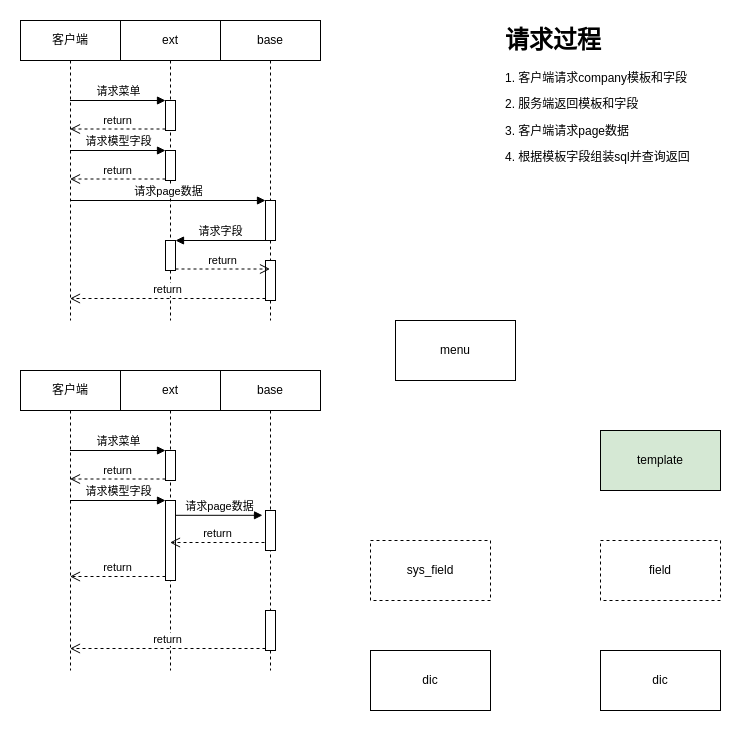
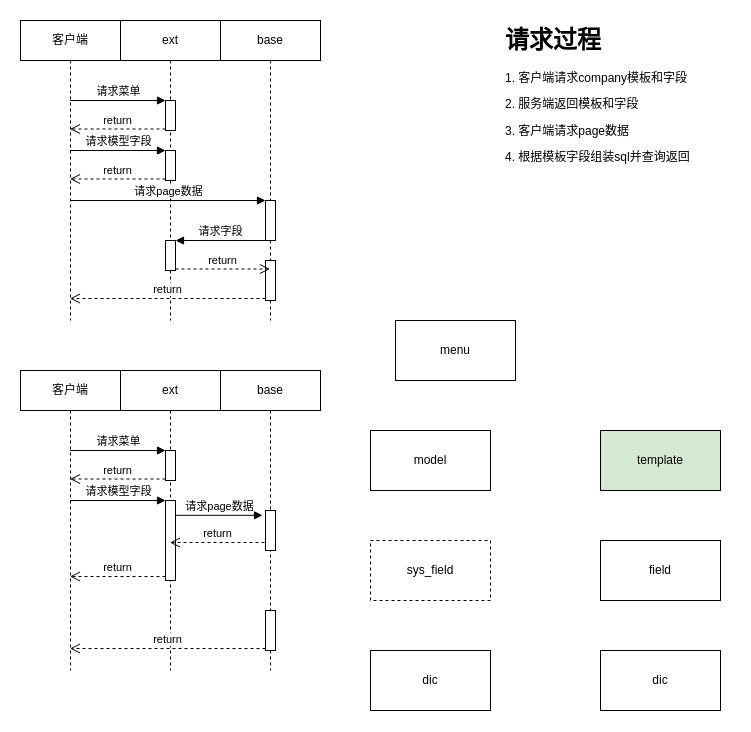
  <mxCell id="0" />
  <mxCell id="1" parent="0" />
+ <mxCell id="2" value="model" style="rounded=0;whiteSpace=wrap;html=1;" vertex="1" parent="1"><mxGeometry x="370" y="430" width="120" height="60" as="geometry" /></mxCell>
  <mxCell id="3" value="template" style="rounded=0;whiteSpace=wrap;html=1;fillColor=#d5e8d4;" vertex="1" parent="1"><mxGeometry x="600" y="430" width="120" height="60" as="geometry" /></mxCell>
  <mxCell id="4" value="sys_field" style="rounded=0;whiteSpace=wrap;html=1;dashed=1;" vertex="1" parent="1"><mxGeometry x="370" y="540" width="120" height="60" as="geometry" /></mxCell>
- <mxCell id="5" value="field" style="rounded=0;whiteSpace=wrap;html=1;dashed=1;" vertex="1" parent="1"><mxGeometry x="600" y="540" width="120" height="60" as="geometry" /></mxCell>
+ <mxCell id="5" value="field" style="rounded=0;whiteSpace=wrap;html=1;" vertex="1" parent="1"><mxGeometry x="600" y="540" width="120" height="60" as="geometry" /></mxCell>
  <mxCell id="6" value="dic" style="rounded=0;whiteSpace=wrap;html=1;" vertex="1" parent="1"><mxGeometry x="370" y="650" width="120" height="60" as="geometry" /></mxCell>
  <mxCell id="7" value="&lt;h1&gt;请求过程&lt;/h1&gt;&lt;p&gt;1. 客户端请求company模板和字段&lt;/p&gt;&lt;p&gt;2. 服务端返回模板和字段&lt;/p&gt;&lt;p&gt;3. 客户端请求page数据&lt;/p&gt;&lt;p&gt;4. 根据模板字段组装sql并查询返回&lt;/p&gt;" style="text;html=1;strokeColor=none;fillColor=none;spacing=5;spacingTop=-20;whiteSpace=wrap;overflow=hidden;rounded=0;" vertex="1" parent="1"><mxGeometry x="500" y="20" width="229" height="260" as="geometry" /></mxCell>
  <mxCell id="8" value="menu" style="rounded=0;whiteSpace=wrap;html=1;" vertex="1" parent="1"><mxGeometry x="395" y="320" width="120" height="60" as="geometry" /></mxCell>
  <mxCell id="9" value="dic" style="rounded=0;whiteSpace=wrap;html=1;" vertex="1" parent="1"><mxGeometry x="600" y="650" width="120" height="60" as="geometry" /></mxCell>
  <mxCell id="10" value="客户端" style="shape=umlLifeline;perimeter=lifelinePerimeter;whiteSpace=wrap;html=1;container=1;collapsible=0;recursiveResize=0;outlineConnect=0;" vertex="1" parent="1"><mxGeometry x="20" y="20" width="100" height="300" as="geometry" /></mxCell>
  <mxCell id="11" value="ext" style="shape=umlLifeline;perimeter=lifelinePerimeter;whiteSpace=wrap;html=1;container=1;collapsible=0;recursiveResize=0;outlineConnect=0;" vertex="1" parent="1"><mxGeometry x="120" y="20" width="100" height="300" as="geometry" /></mxCell>
  <mxCell id="12" value="" style="html=1;points=[];perimeter=orthogonalPerimeter;" vertex="1" parent="11"><mxGeometry x="45" y="80" width="10" height="30" as="geometry" /></mxCell>
  <mxCell id="13" value="" style="html=1;points=[];perimeter=orthogonalPerimeter;" vertex="1" parent="11"><mxGeometry x="45" y="130" width="10" height="30" as="geometry" /></mxCell>
  <mxCell id="14" value="" style="html=1;points=[];perimeter=orthogonalPerimeter;" vertex="1" parent="11"><mxGeometry x="45" y="220" width="10" height="30" as="geometry" /></mxCell>
  <mxCell id="15" value="base" style="shape=umlLifeline;perimeter=lifelinePerimeter;whiteSpace=wrap;html=1;container=1;collapsible=0;recursiveResize=0;outlineConnect=0;" vertex="1" parent="1"><mxGeometry x="220" y="20" width="100" height="300" as="geometry" /></mxCell>
  <mxCell id="16" value="" style="html=1;points=[];perimeter=orthogonalPerimeter;" vertex="1" parent="15"><mxGeometry x="45" y="180" width="10" height="40" as="geometry" /></mxCell>
  <mxCell id="17" value="" style="html=1;points=[];perimeter=orthogonalPerimeter;" vertex="1" parent="15"><mxGeometry x="45" y="240" width="10" height="40" as="geometry" /></mxCell>
  <mxCell id="18" value="请求菜单" style="html=1;verticalAlign=bottom;endArrow=block;entryX=0;entryY=0;" edge="1" target="12" parent="1" source="10"><mxGeometry relative="1" as="geometry"><mxPoint x="74" y="100" as="sourcePoint" /></mxGeometry></mxCell>
  <mxCell id="19" value="return" style="html=1;verticalAlign=bottom;endArrow=open;dashed=1;endSize=8;exitX=0;exitY=0.95;" edge="1" source="12" parent="1" target="10"><mxGeometry relative="1" as="geometry"><mxPoint x="95" y="176" as="targetPoint" /></mxGeometry></mxCell>
  <mxCell id="20" value="请求模型字段" style="html=1;verticalAlign=bottom;endArrow=block;entryX=0;entryY=0;" edge="1" target="13" parent="1" source="10"><mxGeometry relative="1" as="geometry"><mxPoint x="95" y="150" as="sourcePoint" /></mxGeometry></mxCell>
  <mxCell id="21" value="return" style="html=1;verticalAlign=bottom;endArrow=open;dashed=1;endSize=8;exitX=0;exitY=0.95;" edge="1" source="13" parent="1" target="10"><mxGeometry relative="1" as="geometry"><mxPoint x="95" y="226" as="targetPoint" /></mxGeometry></mxCell>
  <mxCell id="22" value="请求page数据" style="html=1;verticalAlign=bottom;endArrow=block;entryX=0;entryY=0;" edge="1" target="16" parent="1" source="10"><mxGeometry relative="1" as="geometry"><mxPoint x="195" y="200" as="sourcePoint" /></mxGeometry></mxCell>
  <mxCell id="23" value="请求字段" style="html=1;verticalAlign=bottom;endArrow=block;entryX=1;entryY=0;" edge="1" target="14" parent="1" source="16"><mxGeometry relative="1" as="geometry"><mxPoint x="235" y="230" as="sourcePoint" /></mxGeometry></mxCell>
  <mxCell id="24" value="return" style="html=1;verticalAlign=bottom;endArrow=open;dashed=1;endSize=8;exitX=1;exitY=0.95;" edge="1" source="14" parent="1" target="15"><mxGeometry relative="1" as="geometry"><mxPoint x="235" y="287" as="targetPoint" /></mxGeometry></mxCell>
  <mxCell id="25" value="return" style="html=1;verticalAlign=bottom;endArrow=open;dashed=1;endSize=8;exitX=0;exitY=0.95;" edge="1" source="17" parent="1" target="10"><mxGeometry relative="1" as="geometry"><mxPoint x="195" y="346" as="targetPoint" /></mxGeometry></mxCell>
  <mxCell id="26" value="客户端" style="shape=umlLifeline;perimeter=lifelinePerimeter;whiteSpace=wrap;html=1;container=1;collapsible=0;recursiveResize=0;outlineConnect=0;" vertex="1" parent="1"><mxGeometry x="20" y="370" width="100" height="300" as="geometry" /></mxCell>
  <mxCell id="27" value="ext" style="shape=umlLifeline;perimeter=lifelinePerimeter;whiteSpace=wrap;html=1;container=1;collapsible=0;recursiveResize=0;outlineConnect=0;" vertex="1" parent="1"><mxGeometry x="120" y="370" width="100" height="300" as="geometry" /></mxCell>
  <mxCell id="28" value="" style="html=1;points=[];perimeter=orthogonalPerimeter;" vertex="1" parent="27"><mxGeometry x="45" y="80" width="10" height="30" as="geometry" /></mxCell>
  <mxCell id="29" value="" style="html=1;points=[];perimeter=orthogonalPerimeter;" vertex="1" parent="27"><mxGeometry x="45" y="130" width="10" height="80" as="geometry" /></mxCell>
  <mxCell id="30" value="base" style="shape=umlLifeline;perimeter=lifelinePerimeter;whiteSpace=wrap;html=1;container=1;collapsible=0;recursiveResize=0;outlineConnect=0;" vertex="1" parent="1"><mxGeometry x="220" y="370" width="100" height="300" as="geometry" /></mxCell>
  <mxCell id="31" value="" style="html=1;points=[];perimeter=orthogonalPerimeter;" vertex="1" parent="30"><mxGeometry x="45" y="140" width="10" height="40" as="geometry" /></mxCell>
  <mxCell id="32" value="" style="html=1;points=[];perimeter=orthogonalPerimeter;" vertex="1" parent="30"><mxGeometry x="45" y="240" width="10" height="40" as="geometry" /></mxCell>
  <mxCell id="33" value="请求菜单" style="html=1;verticalAlign=bottom;endArrow=block;entryX=0;entryY=0;" edge="1" parent="1" source="26" target="28"><mxGeometry relative="1" as="geometry"><mxPoint x="74" y="450" as="sourcePoint" /></mxGeometry></mxCell>
  <mxCell id="34" value="return" style="html=1;verticalAlign=bottom;endArrow=open;dashed=1;endSize=8;exitX=0;exitY=0.95;" edge="1" parent="1" source="28" target="26"><mxGeometry relative="1" as="geometry"><mxPoint x="95" y="526" as="targetPoint" /></mxGeometry></mxCell>
  <mxCell id="35" value="请求模型字段" style="html=1;verticalAlign=bottom;endArrow=block;entryX=0;entryY=0;" edge="1" parent="1" source="26" target="29"><mxGeometry relative="1" as="geometry"><mxPoint x="95" y="500" as="sourcePoint" /></mxGeometry></mxCell>
  <mxCell id="36" value="return" style="html=1;verticalAlign=bottom;endArrow=open;dashed=1;endSize=8;exitX=0;exitY=0.95;" edge="1" parent="1" source="29" target="26"><mxGeometry relative="1" as="geometry"><mxPoint x="95" y="576" as="targetPoint" /></mxGeometry></mxCell>
  <mxCell id="37" value="请求page数据" style="html=1;verticalAlign=bottom;endArrow=block;entryX=-0.3;entryY=0.12;entryDx=0;entryDy=0;entryPerimeter=0;" edge="1" parent="1" source="29" target="31"><mxGeometry relative="1" as="geometry"><mxPoint x="195" y="550" as="sourcePoint" /></mxGeometry></mxCell>
  <mxCell id="38" value="return" style="html=1;verticalAlign=bottom;endArrow=open;dashed=1;endSize=8;exitX=0;exitY=0.95;" edge="1" parent="1" source="32" target="26"><mxGeometry relative="1" as="geometry"><mxPoint x="195" y="696" as="targetPoint" /></mxGeometry></mxCell>
  <mxCell id="39" value="return" style="html=1;verticalAlign=bottom;endArrow=open;dashed=1;endSize=8;exitX=-0.1;exitY=0.8;exitDx=0;exitDy=0;exitPerimeter=0;" edge="1" parent="1" source="31" target="27"><mxGeometry relative="1" as="geometry"><mxPoint x="266" y="560" as="sourcePoint" /><mxPoint x="190" y="560" as="targetPoint" /></mxGeometry></mxCell>
